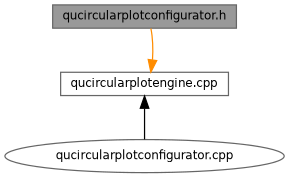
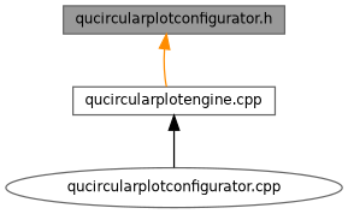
  digraph {
    node [color=grey40 fillcolor=white fontname=Helvetica fontsize=10 shape=box style=filled]
    edge [dir=back fontname=Helvetica fontsize=10 labelfontname=Helvetica labelfontsize=10 style=solid]
    n1 [color=gray40 fillcolor=grey60 fontcolor=black height=0.2 label="qucircularplotconfigurator.h" width=0.4]
    n2 [height=0.2 label="qucircularplotengine.cpp" width=0.4]
    n3 [height=0.2 label="qucircularplotconfigurator.cpp" shape=ellipse width=0.4]
-   n2 -> n1 [color=darkorange]
+   n1 -> n2 [color=darkorange]
    n2 -> n3 [color=black]
  }
